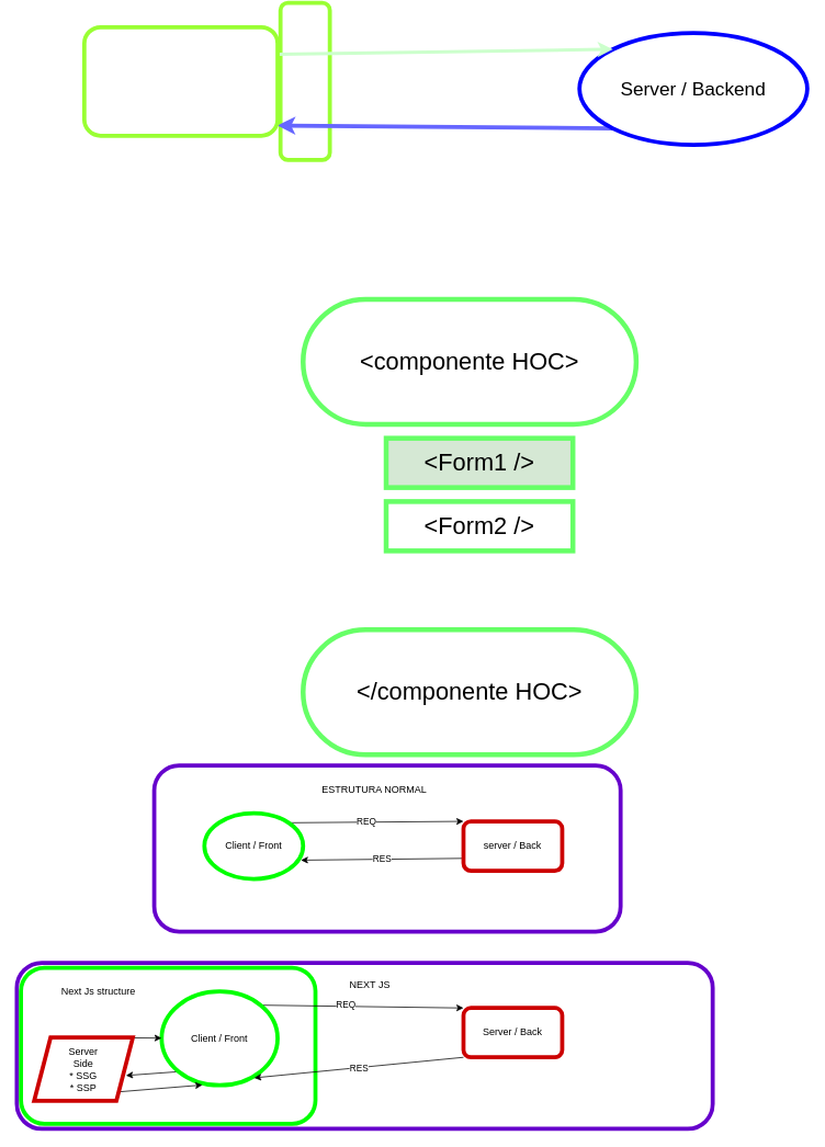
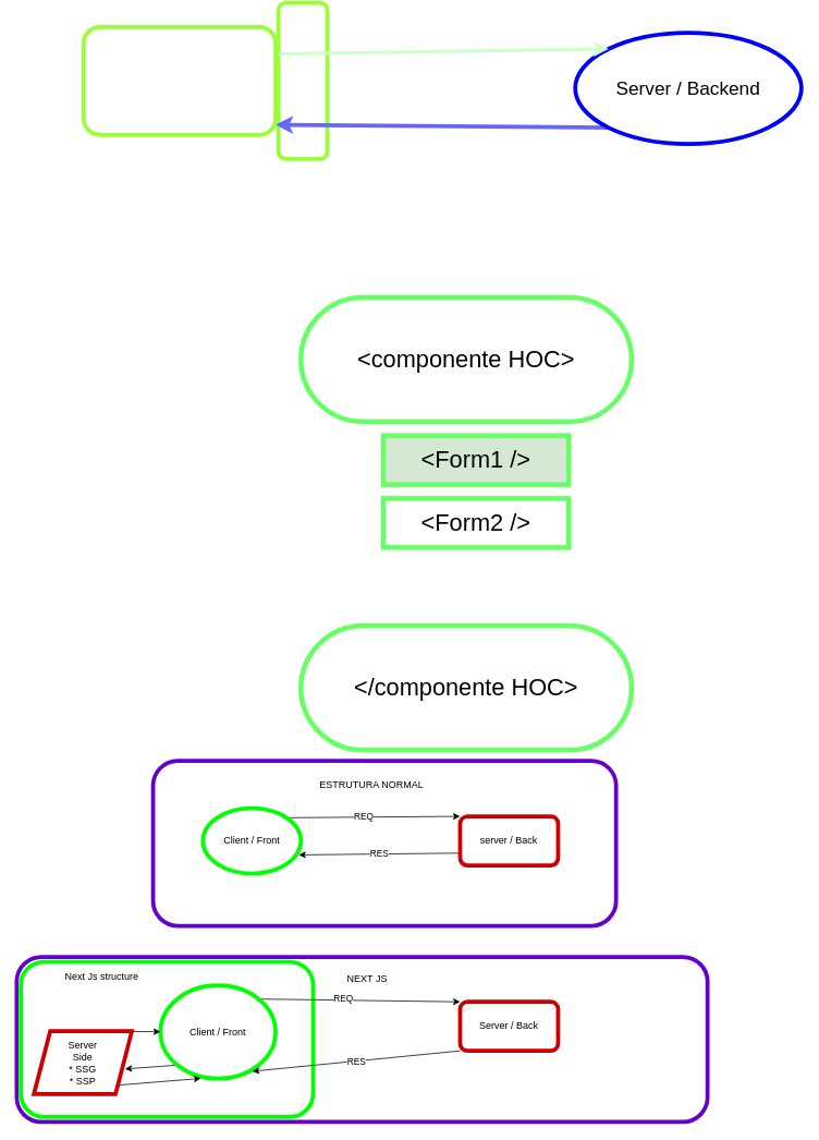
  <mxCell id="0" />
  <mxCell id="1" parent="0" />
  <mxCell id="2" value="Axios" style="rounded=1;whiteSpace=wrap;html=1;fontSize=23;fontColor=#FFFFFF;strokeColor=#99FF33;strokeWidth=5;rotation=90;" parent="1" vertex="1"><mxGeometry x="275" y="56" width="191" height="60" as="geometry" /></mxCell>
  <mxCell id="3" style="edgeStyle=none;html=1;exitX=0;exitY=1;exitDx=0;exitDy=0;entryX=0.999;entryY=0.906;entryDx=0;entryDy=0;entryPerimeter=0;fontSize=23;fontColor=#FFFFFF;strokeWidth=5;strokeColor=#6666FF;" parent="1" source="4" target="6" edge="1"><mxGeometry relative="1" as="geometry" /></mxCell>
  <mxCell id="4" value="Server / Backend" style="ellipse;whiteSpace=wrap;html=1;fontSize=23;strokeWidth=5;strokeColor=#0000FF;" parent="1" vertex="1"><mxGeometry x="704" y="27" width="277" height="136" as="geometry" /></mxCell>
  <mxCell id="5" style="edgeStyle=none;html=1;exitX=1;exitY=0.25;exitDx=0;exitDy=0;entryX=0;entryY=0;entryDx=0;entryDy=0;fontSize=23;fontColor=#FFFFFF;strokeWidth=4;strokeColor=#CCFFCC;" parent="1" source="6" target="4" edge="1"><mxGeometry relative="1" as="geometry" /></mxCell>
  <mxCell id="6" value="Client / Frontend" style="rounded=1;whiteSpace=wrap;html=1;fontSize=23;fontColor=#FFFFFF;strokeColor=#99FF33;strokeWidth=5;" parent="1" vertex="1"><mxGeometry x="102" y="20" width="235" height="132" as="geometry" /></mxCell>
  <mxCell id="7" value="HTTP | REST" style="text;html=1;align=center;verticalAlign=middle;resizable=0;points=[];autosize=1;strokeColor=none;fillColor=none;fontSize=23;fontColor=#FFFFFF;" parent="1" vertex="1"><mxGeometry x="472" y="79" width="150" height="32" as="geometry" /></mxCell>
  <mxCell id="8" value="&amp;lt;componente HOC&amp;gt;" style="rounded=1;whiteSpace=wrap;html=1;arcSize=50;strokeColor=#66FF66;strokeWidth=6;fontSize=29;" parent="1" vertex="1"><mxGeometry x="368" y="351" width="405" height="152" as="geometry" /></mxCell>
  <mxCell id="9" value="&amp;lt;/componente HOC&amp;gt;" style="rounded=1;whiteSpace=wrap;html=1;arcSize=50;strokeColor=#66FF66;strokeWidth=6;fontSize=29;" parent="1" vertex="1"><mxGeometry x="368" y="753" width="405" height="152" as="geometry" /></mxCell>
  <mxCell id="10" value="&amp;lt;Form1 /&amp;gt;" style="rounded=0;whiteSpace=wrap;html=1;strokeColor=#66FF66;strokeWidth=6;fontSize=29;fillColor=#d5e8d4;" parent="1" vertex="1"><mxGeometry x="469" y="520" width="227" height="60" as="geometry" /></mxCell>
  <mxCell id="11" value="&amp;lt;Form2 /&amp;gt;" style="rounded=0;whiteSpace=wrap;html=1;strokeColor=#66FF66;strokeWidth=6;fontSize=29;" parent="1" vertex="1"><mxGeometry x="469" y="597" width="227" height="60" as="geometry" /></mxCell>
  <mxCell id="12" value="" style="rounded=1;whiteSpace=wrap;html=1;strokeColor=#6600CC;strokeWidth=5;fillColor=default;" vertex="1" parent="1"><mxGeometry x="187" y="918" width="567" height="202" as="geometry" /></mxCell>
  <mxCell id="13" style="edgeStyle=none;html=1;exitX=1;exitY=0;exitDx=0;exitDy=0;entryX=0;entryY=0;entryDx=0;entryDy=0;" edge="1" parent="1" source="15" target="18"><mxGeometry relative="1" as="geometry" /></mxCell>
  <mxCell id="14" value="REQ" style="edgeLabel;html=1;align=center;verticalAlign=middle;resizable=0;points=[];" vertex="1" connectable="0" parent="13"><mxGeometry x="-0.117" y="1" relative="1" as="geometry"><mxPoint as="offset" /></mxGeometry></mxCell>
  <mxCell id="15" value="Client / Front" style="ellipse;whiteSpace=wrap;html=1;fillColor=default;strokeColor=#00FF00;strokeWidth=5;" vertex="1" parent="1"><mxGeometry x="248" y="976" width="120" height="80" as="geometry" /></mxCell>
  <mxCell id="16" value="RES" style="edgeStyle=none;html=1;exitX=0;exitY=0.75;exitDx=0;exitDy=0;entryX=0.978;entryY=0.715;entryDx=0;entryDy=0;entryPerimeter=0;" edge="1" parent="1" source="18" target="15"><mxGeometry relative="1" as="geometry" /></mxCell>
  <mxCell id="17" value="" style="rounded=1;whiteSpace=wrap;html=1;strokeColor=#6600CC;strokeWidth=5;fillColor=default;" vertex="1" parent="1"><mxGeometry x="20" y="1158" width="846" height="202" as="geometry" /></mxCell>
  <mxCell id="18" value="server / Back" style="rounded=1;whiteSpace=wrap;html=1;strokeColor=#CC0000;strokeWidth=5;fillColor=default;" vertex="1" parent="1"><mxGeometry x="563" y="986" width="120" height="60" as="geometry" /></mxCell>
  <mxCell id="19" value="" style="rounded=1;whiteSpace=wrap;html=1;strokeColor=#00FF00;strokeWidth=5;fillColor=default;" vertex="1" parent="1"><mxGeometry x="25" y="1164" width="358" height="190" as="geometry" /></mxCell>
  <mxCell id="20" style="edgeStyle=none;html=1;exitX=1;exitY=0;exitDx=0;exitDy=0;entryX=0;entryY=0;entryDx=0;entryDy=0;" edge="1" parent="1" source="23" target="27"><mxGeometry relative="1" as="geometry" /></mxCell>
  <mxCell id="21" value="REQ" style="edgeLabel;html=1;align=center;verticalAlign=middle;resizable=0;points=[];" vertex="1" connectable="0" parent="20"><mxGeometry x="-0.164" y="2" relative="1" as="geometry"><mxPoint as="offset" /></mxGeometry></mxCell>
  <mxCell id="22" style="edgeStyle=none;html=1;exitX=0;exitY=1;exitDx=0;exitDy=0;entryX=0.93;entryY=0.599;entryDx=0;entryDy=0;entryPerimeter=0;" edge="1" parent="1" source="23" target="30"><mxGeometry relative="1" as="geometry" /></mxCell>
  <mxCell id="23" value="Client / Front" style="ellipse;whiteSpace=wrap;html=1;fillColor=default;strokeColor=#00FF00;strokeWidth=5;" vertex="1" parent="1"><mxGeometry x="196" y="1193" width="141" height="114" as="geometry" /></mxCell>
  <mxCell id="24" value="ESTRUTURA NORMAL&amp;nbsp;" style="text;html=1;align=center;verticalAlign=middle;resizable=0;points=[];autosize=1;strokeColor=none;fillColor=none;" vertex="1" parent="1"><mxGeometry x="381" y="935" width="149" height="26" as="geometry" /></mxCell>
  <mxCell id="25" value="NEXT JS" style="text;html=1;align=center;verticalAlign=middle;resizable=0;points=[];autosize=1;strokeColor=none;fillColor=none;" vertex="1" parent="1"><mxGeometry x="415" y="1172" width="67" height="26" as="geometry" /></mxCell>
  <mxCell id="26" value="RES" style="edgeStyle=none;html=1;exitX=0;exitY=1;exitDx=0;exitDy=0;entryX=0.798;entryY=0.921;entryDx=0;entryDy=0;entryPerimeter=0;" edge="1" parent="1" source="27" target="23"><mxGeometry relative="1" as="geometry" /></mxCell>
  <mxCell id="27" value="Server / Back" style="rounded=1;whiteSpace=wrap;html=1;strokeColor=#CC0000;strokeWidth=5;fillColor=default;" vertex="1" parent="1"><mxGeometry x="563" y="1213" width="120" height="60" as="geometry" /></mxCell>
  <mxCell id="28" style="edgeStyle=none;html=1;exitX=0.5;exitY=0;exitDx=0;exitDy=0;" edge="1" parent="1" source="30" target="23"><mxGeometry relative="1" as="geometry" /></mxCell>
  <mxCell id="29" style="edgeStyle=none;html=1;exitX=1;exitY=1;exitDx=0;exitDy=0;entryX=0.351;entryY=0.997;entryDx=0;entryDy=0;entryPerimeter=0;" edge="1" parent="1" source="30" target="23"><mxGeometry relative="1" as="geometry" /></mxCell>
  <mxCell id="30" value="Server&lt;br&gt;Side&lt;br&gt;* SSG&lt;br&gt;* SSP" style="shape=parallelogram;perimeter=parallelogramPerimeter;whiteSpace=wrap;html=1;fixedSize=1;strokeColor=#CC0000;strokeWidth=5;fillColor=default;" vertex="1" parent="1"><mxGeometry x="41" y="1249" width="120" height="77" as="geometry" /></mxCell>
- <mxCell id="31" value="Next Js structure" style="text;html=1;align=center;verticalAlign=middle;resizable=0;points=[];autosize=1;strokeColor=none;fillColor=none;" vertex="1" parent="1"><mxGeometry x="65" y="1180" width="108" height="26" as="geometry" /></mxCell>
+ <mxCell id="31" value="Next Js structure" style="text;html=1;align=center;verticalAlign=middle;resizable=0;points=[];autosize=1;strokeColor=none;fillColor=none;" vertex="1" parent="1"><mxGeometry x="70" y="1170" width="108" height="26" as="geometry" /></mxCell>
